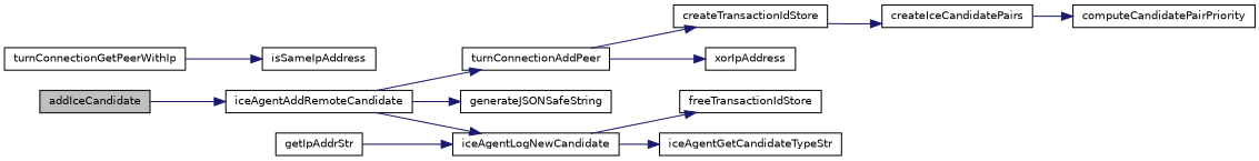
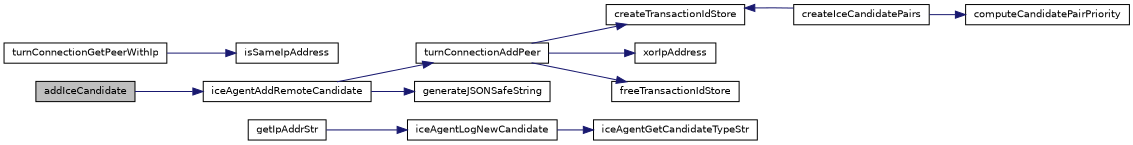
  digraph {
    rankdir=LR
    node [color=black fillcolor=white fontname=Helvetica fontsize=10 shape=record style=filled]
    edge [color=midnightblue fontname=Helvetica fontsize=10 labelfontname=Helvetica labelfontsize=10 style=solid]
    n1 [fillcolor=grey75 fontcolor=black height=0.2 label=addIceCandidate width=0.4]
    n2 [height=0.2 label=iceAgentAddRemoteCandidate width=0.4]
    n3 [height=0.2 label=generateJSONSafeString width=0.4]
    n4 [height=0.2 label=iceAgentLogNewCandidate width=0.4]
    n5 [height=0.2 label=turnConnectionAddPeer width=0.4]
    n6 [height=0.2 label=createIceCandidatePairs width=0.4]
    n7 [height=0.2 label=computeCandidatePairPriority width=0.4]
    n8 [height=0.2 label=createTransactionIdStore width=0.4]
    n9 [height=0.2 label=iceAgentGetCandidateTypeStr width=0.4]
    n10 [height=0.2 label=freeTransactionIdStore width=0.4]
    n11 [height=0.2 label=xorIpAddress width=0.4]
    n12 [height=0.2 label=getIpAddrStr width=0.4]
    n13 [height=0.2 label=turnConnectionGetPeerWithIp width=0.4]
    n14 [height=0.2 label=isSameIpAddress width=0.4]
    n1 -> n2
    n2 -> n3
-   n2 -> n4
    n2 -> n5
    n4 -> n9
    n5 -> n8
-   n4 -> n10
+   n5 -> n10
    n5 -> n11
    n6 -> n7
-   n8 -> n6
+   n6 -> n8
    n12 -> n4
    n13 -> n14
  }
